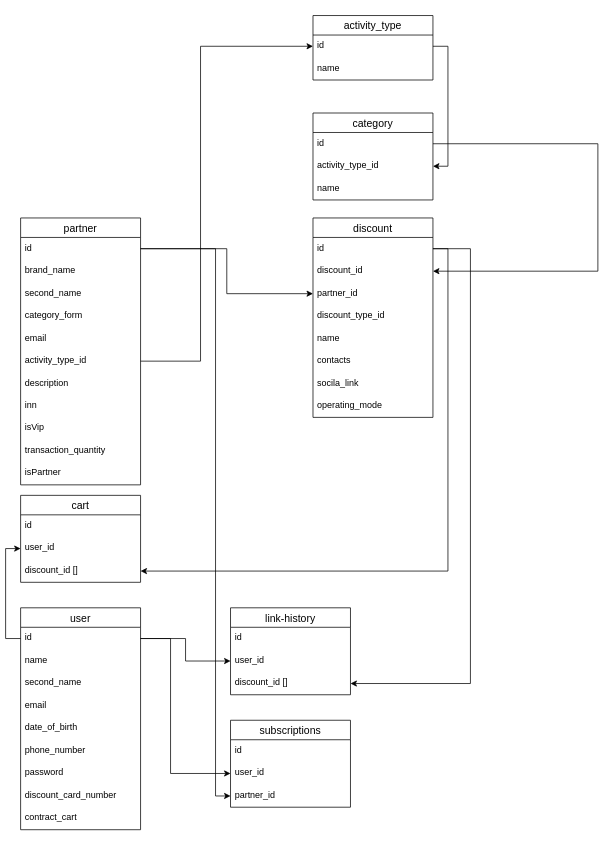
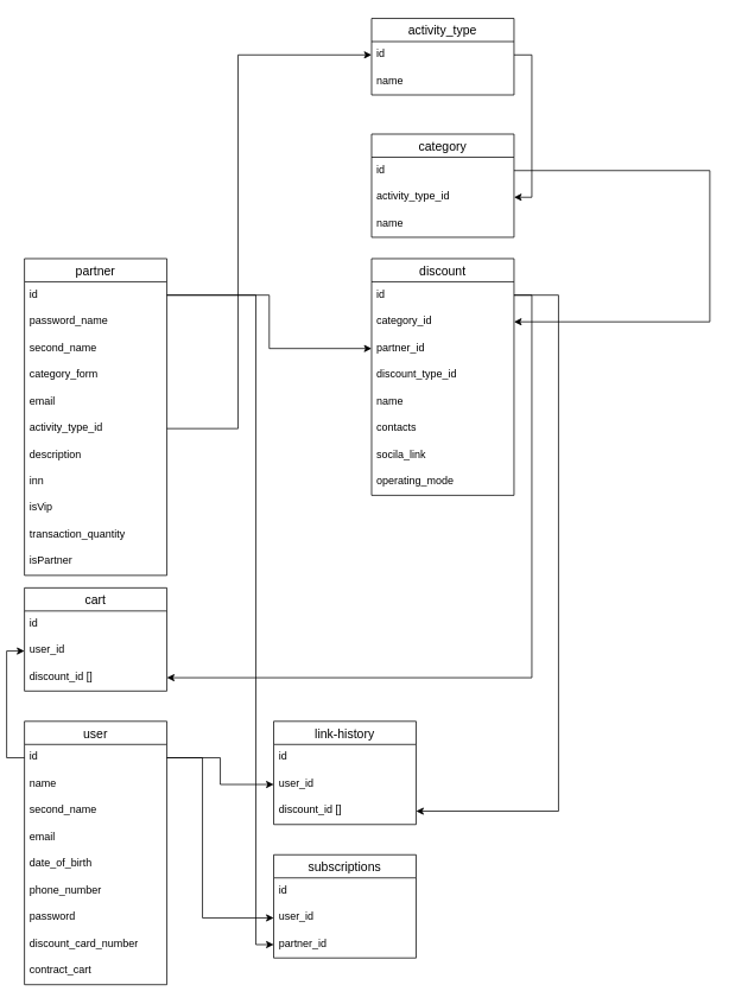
  <mxCell id="0" />
  <mxCell id="1" parent="0" />
  <mxCell id="2" value="user" style="swimlane;fontStyle=0;childLayout=stackLayout;horizontal=1;startSize=26;horizontalStack=0;resizeParent=1;resizeParentMax=0;resizeLast=0;collapsible=1;marginBottom=0;align=center;fontSize=14;" vertex="1" parent="1"><mxGeometry y="810" width="160" height="296" as="geometry" x="20" /></mxCell>
  <mxCell id="3" value="id" style="text;strokeColor=none;fillColor=none;spacingLeft=4;spacingRight=4;overflow=hidden;rotatable=0;points=[[0,0.5],[1,0.5]];portConstraint=eastwest;fontSize=12;" vertex="1" parent="2"><mxGeometry y="26" width="160" height="30" as="geometry" /></mxCell>
  <mxCell id="4" value="name" style="text;strokeColor=none;fillColor=none;spacingLeft=4;spacingRight=4;overflow=hidden;rotatable=0;points=[[0,0.5],[1,0.5]];portConstraint=eastwest;fontSize=12;" vertex="1" parent="2"><mxGeometry y="56" width="160" height="30" as="geometry" /></mxCell>
  <mxCell id="5" value="second_name" style="text;strokeColor=none;fillColor=none;spacingLeft=4;spacingRight=4;overflow=hidden;rotatable=0;points=[[0,0.5],[1,0.5]];portConstraint=eastwest;fontSize=12;" vertex="1" parent="2"><mxGeometry y="86" width="160" height="30" as="geometry" /></mxCell>
  <mxCell id="6" value="email" style="text;strokeColor=none;fillColor=none;spacingLeft=4;spacingRight=4;overflow=hidden;rotatable=0;points=[[0,0.5],[1,0.5]];portConstraint=eastwest;fontSize=12;" vertex="1" parent="2"><mxGeometry y="116" width="160" height="30" as="geometry" /></mxCell>
  <mxCell id="7" value="date_of_birth" style="text;strokeColor=none;fillColor=none;spacingLeft=4;spacingRight=4;overflow=hidden;rotatable=0;points=[[0,0.5],[1,0.5]];portConstraint=eastwest;fontSize=12;" vertex="1" parent="2"><mxGeometry y="146" width="160" height="30" as="geometry" /></mxCell>
  <mxCell id="8" value="phone_number" style="text;strokeColor=none;fillColor=none;spacingLeft=4;spacingRight=4;overflow=hidden;rotatable=0;points=[[0,0.5],[1,0.5]];portConstraint=eastwest;fontSize=12;" vertex="1" parent="2"><mxGeometry y="176" width="160" height="30" as="geometry" /></mxCell>
  <mxCell id="9" value="password" style="text;strokeColor=none;fillColor=none;spacingLeft=4;spacingRight=4;overflow=hidden;rotatable=0;points=[[0,0.5],[1,0.5]];portConstraint=eastwest;fontSize=12;" vertex="1" parent="2"><mxGeometry y="206" width="160" height="30" as="geometry" /></mxCell>
  <mxCell id="10" value="discount_card_number" style="text;strokeColor=none;fillColor=none;spacingLeft=4;spacingRight=4;overflow=hidden;rotatable=0;points=[[0,0.5],[1,0.5]];portConstraint=eastwest;fontSize=12;" vertex="1" parent="2"><mxGeometry y="236" width="160" height="30" as="geometry" /></mxCell>
  <mxCell id="11" value="contract_cart" style="text;strokeColor=none;fillColor=none;spacingLeft=4;spacingRight=4;overflow=hidden;rotatable=0;points=[[0,0.5],[1,0.5]];portConstraint=eastwest;fontSize=12;" vertex="1" parent="2"><mxGeometry y="266" width="160" height="30" as="geometry" /></mxCell>
  <mxCell id="12" value="partner" style="swimlane;fontStyle=0;childLayout=stackLayout;horizontal=1;startSize=26;horizontalStack=0;resizeParent=1;resizeParentMax=0;resizeLast=0;collapsible=1;marginBottom=0;align=center;fontSize=14;" vertex="1" parent="1"><mxGeometry y="290" width="160" height="356" as="geometry" x="20" /></mxCell>
  <mxCell id="13" value="id" style="text;strokeColor=none;fillColor=none;spacingLeft=4;spacingRight=4;overflow=hidden;rotatable=0;points=[[0,0.5],[1,0.5]];portConstraint=eastwest;fontSize=12;" vertex="1" parent="12"><mxGeometry y="26" width="160" height="30" as="geometry" /></mxCell>
- <mxCell id="14" value="brand_name" style="text;strokeColor=none;fillColor=none;spacingLeft=4;spacingRight=4;overflow=hidden;rotatable=0;points=[[0,0.5],[1,0.5]];portConstraint=eastwest;fontSize=12;" vertex="1" parent="12"><mxGeometry y="56" width="160" height="30" as="geometry" /></mxCell>
+ <mxCell id="14" value="password_name" style="text;strokeColor=none;fillColor=none;spacingLeft=4;spacingRight=4;overflow=hidden;rotatable=0;points=[[0,0.5],[1,0.5]];portConstraint=eastwest;fontSize=12;" vertex="1" parent="12"><mxGeometry y="56" width="160" height="30" as="geometry" /></mxCell>
  <mxCell id="15" value="second_name" style="text;strokeColor=none;fillColor=none;spacingLeft=4;spacingRight=4;overflow=hidden;rotatable=0;points=[[0,0.5],[1,0.5]];portConstraint=eastwest;fontSize=12;" vertex="1" parent="12"><mxGeometry y="86" width="160" height="30" as="geometry" /></mxCell>
  <mxCell id="16" value="category_form" style="text;strokeColor=none;fillColor=none;spacingLeft=4;spacingRight=4;overflow=hidden;rotatable=0;points=[[0,0.5],[1,0.5]];portConstraint=eastwest;fontSize=12;" vertex="1" parent="12"><mxGeometry y="116" width="160" height="30" as="geometry" /></mxCell>
  <mxCell id="17" value="email" style="text;strokeColor=none;fillColor=none;spacingLeft=4;spacingRight=4;overflow=hidden;rotatable=0;points=[[0,0.5],[1,0.5]];portConstraint=eastwest;fontSize=12;" vertex="1" parent="12"><mxGeometry y="146" width="160" height="30" as="geometry" /></mxCell>
  <mxCell id="18" value="activity_type_id" style="text;strokeColor=none;fillColor=none;spacingLeft=4;spacingRight=4;overflow=hidden;rotatable=0;points=[[0,0.5],[1,0.5]];portConstraint=eastwest;fontSize=12;" vertex="1" parent="12"><mxGeometry y="176" width="160" height="30" as="geometry" /></mxCell>
  <mxCell id="19" value="description" style="text;strokeColor=none;fillColor=none;spacingLeft=4;spacingRight=4;overflow=hidden;rotatable=0;points=[[0,0.5],[1,0.5]];portConstraint=eastwest;fontSize=12;" vertex="1" parent="12"><mxGeometry y="206" width="160" height="30" as="geometry" /></mxCell>
  <mxCell id="20" value="inn" style="text;strokeColor=none;fillColor=none;spacingLeft=4;spacingRight=4;overflow=hidden;rotatable=0;points=[[0,0.5],[1,0.5]];portConstraint=eastwest;fontSize=12;" vertex="1" parent="12"><mxGeometry y="236" width="160" height="30" as="geometry" /></mxCell>
  <mxCell id="21" value="isVip" style="text;strokeColor=none;fillColor=none;spacingLeft=4;spacingRight=4;overflow=hidden;rotatable=0;points=[[0,0.5],[1,0.5]];portConstraint=eastwest;fontSize=12;" vertex="1" parent="12"><mxGeometry y="266" width="160" height="30" as="geometry" /></mxCell>
  <mxCell id="22" value="transaction_quantity" style="text;strokeColor=none;fillColor=none;spacingLeft=4;spacingRight=4;overflow=hidden;rotatable=0;points=[[0,0.5],[1,0.5]];portConstraint=eastwest;fontSize=12;" vertex="1" parent="12"><mxGeometry y="296" width="160" height="30" as="geometry" /></mxCell>
  <mxCell id="23" value="isPartner" style="text;strokeColor=none;fillColor=none;spacingLeft=4;spacingRight=4;overflow=hidden;rotatable=0;points=[[0,0.5],[1,0.5]];portConstraint=eastwest;fontSize=12;" vertex="1" parent="12"><mxGeometry y="326" width="160" height="30" as="geometry" /></mxCell>
  <mxCell id="24" value="activity_type" style="swimlane;fontStyle=0;childLayout=stackLayout;horizontal=1;startSize=26;horizontalStack=0;resizeParent=1;resizeParentMax=0;resizeLast=0;collapsible=1;marginBottom=0;align=center;fontSize=14;" vertex="1" parent="1"><mxGeometry x="410" y="20" width="160" height="86" as="geometry" /></mxCell>
  <mxCell id="25" value="id" style="text;strokeColor=none;fillColor=none;spacingLeft=4;spacingRight=4;overflow=hidden;rotatable=0;points=[[0,0.5],[1,0.5]];portConstraint=eastwest;fontSize=12;" vertex="1" parent="24"><mxGeometry y="26" width="160" height="30" as="geometry" /></mxCell>
  <mxCell id="26" value="name" style="text;strokeColor=none;fillColor=none;spacingLeft=4;spacingRight=4;overflow=hidden;rotatable=0;points=[[0,0.5],[1,0.5]];portConstraint=eastwest;fontSize=12;" vertex="1" parent="24"><mxGeometry y="56" width="160" height="30" as="geometry" /></mxCell>
  <mxCell id="27" style="edgeStyle=orthogonalEdgeStyle;rounded=0;orthogonalLoop=1;jettySize=auto;html=1;exitX=1;exitY=0.5;exitDx=0;exitDy=0;entryX=0;entryY=0.5;entryDx=0;entryDy=0;" edge="1" parent="1" source="18" target="25"><mxGeometry relative="1" as="geometry"><mxPoint x="500" y="80" as="targetPoint" /><Array as="points"><mxPoint x="260" y="481" /><mxPoint x="260" y="61" /></Array></mxGeometry></mxCell>
  <mxCell id="28" value="category" style="swimlane;fontStyle=0;childLayout=stackLayout;horizontal=1;startSize=26;horizontalStack=0;resizeParent=1;resizeParentMax=0;resizeLast=0;collapsible=1;marginBottom=0;align=center;fontSize=14;" vertex="1" parent="1"><mxGeometry x="410" y="150" width="160" height="116" as="geometry" /></mxCell>
  <mxCell id="29" value="id" style="text;strokeColor=none;fillColor=none;spacingLeft=4;spacingRight=4;overflow=hidden;rotatable=0;points=[[0,0.5],[1,0.5]];portConstraint=eastwest;fontSize=12;" vertex="1" parent="28"><mxGeometry y="26" width="160" height="30" as="geometry" /></mxCell>
  <mxCell id="30" value="activity_type_id" style="text;strokeColor=none;fillColor=none;spacingLeft=4;spacingRight=4;overflow=hidden;rotatable=0;points=[[0,0.5],[1,0.5]];portConstraint=eastwest;fontSize=12;" vertex="1" parent="28"><mxGeometry y="56" width="160" height="30" as="geometry" /></mxCell>
  <mxCell id="31" value="name" style="text;strokeColor=none;fillColor=none;spacingLeft=4;spacingRight=4;overflow=hidden;rotatable=0;points=[[0,0.5],[1,0.5]];portConstraint=eastwest;fontSize=12;" vertex="1" parent="28"><mxGeometry y="86" width="160" height="30" as="geometry" /></mxCell>
  <mxCell id="32" value="discount" style="swimlane;fontStyle=0;childLayout=stackLayout;horizontal=1;startSize=26;horizontalStack=0;resizeParent=1;resizeParentMax=0;resizeLast=0;collapsible=1;marginBottom=0;align=center;fontSize=14;" vertex="1" parent="1"><mxGeometry x="410" y="290" width="160" height="266" as="geometry" /></mxCell>
  <mxCell id="33" value="id" style="text;strokeColor=none;fillColor=none;spacingLeft=4;spacingRight=4;overflow=hidden;rotatable=0;points=[[0,0.5],[1,0.5]];portConstraint=eastwest;fontSize=12;" vertex="1" parent="32"><mxGeometry y="26" width="160" height="30" as="geometry" /></mxCell>
- <mxCell id="34" value="discount_id" style="text;strokeColor=none;fillColor=none;spacingLeft=4;spacingRight=4;overflow=hidden;rotatable=0;points=[[0,0.5],[1,0.5]];portConstraint=eastwest;fontSize=12;" vertex="1" parent="32"><mxGeometry y="56" width="160" height="30" as="geometry" /></mxCell>
+ <mxCell id="34" value="category_id" style="text;strokeColor=none;fillColor=none;spacingLeft=4;spacingRight=4;overflow=hidden;rotatable=0;points=[[0,0.5],[1,0.5]];portConstraint=eastwest;fontSize=12;" vertex="1" parent="32"><mxGeometry y="56" width="160" height="30" as="geometry" /></mxCell>
  <mxCell id="35" value="partner_id" style="text;strokeColor=none;fillColor=none;spacingLeft=4;spacingRight=4;overflow=hidden;rotatable=0;points=[[0,0.5],[1,0.5]];portConstraint=eastwest;fontSize=12;" vertex="1" parent="32"><mxGeometry y="86" width="160" height="30" as="geometry" /></mxCell>
  <mxCell id="36" value="discount_type_id" style="text;strokeColor=none;fillColor=none;spacingLeft=4;spacingRight=4;overflow=hidden;rotatable=0;points=[[0,0.5],[1,0.5]];portConstraint=eastwest;fontSize=12;" vertex="1" parent="32"><mxGeometry y="116" width="160" height="30" as="geometry" /></mxCell>
  <mxCell id="37" value="name" style="text;strokeColor=none;fillColor=none;spacingLeft=4;spacingRight=4;overflow=hidden;rotatable=0;points=[[0,0.5],[1,0.5]];portConstraint=eastwest;fontSize=12;" vertex="1" parent="32"><mxGeometry y="146" width="160" height="30" as="geometry" /></mxCell>
  <mxCell id="38" value="contacts" style="text;strokeColor=none;fillColor=none;spacingLeft=4;spacingRight=4;overflow=hidden;rotatable=0;points=[[0,0.5],[1,0.5]];portConstraint=eastwest;fontSize=12;" vertex="1" parent="32"><mxGeometry y="176" width="160" height="30" as="geometry" /></mxCell>
  <mxCell id="39" value="socila_link" style="text;strokeColor=none;fillColor=none;spacingLeft=4;spacingRight=4;overflow=hidden;rotatable=0;points=[[0,0.5],[1,0.5]];portConstraint=eastwest;fontSize=12;" vertex="1" parent="32"><mxGeometry y="206" width="160" height="30" as="geometry" /></mxCell>
  <mxCell id="40" value="operating_mode" style="text;strokeColor=none;fillColor=none;spacingLeft=4;spacingRight=4;overflow=hidden;rotatable=0;points=[[0,0.5],[1,0.5]];portConstraint=eastwest;fontSize=12;" vertex="1" parent="32"><mxGeometry y="236" width="160" height="30" as="geometry" /></mxCell>
  <mxCell id="41" style="edgeStyle=orthogonalEdgeStyle;rounded=0;orthogonalLoop=1;jettySize=auto;html=1;exitX=1;exitY=0.5;exitDx=0;exitDy=0;entryX=1;entryY=0.5;entryDx=0;entryDy=0;" edge="1" parent="1" source="25" target="30"><mxGeometry relative="1" as="geometry" /></mxCell>
  <mxCell id="42" style="edgeStyle=orthogonalEdgeStyle;rounded=0;orthogonalLoop=1;jettySize=auto;html=1;exitX=1;exitY=0.5;exitDx=0;exitDy=0;entryX=1;entryY=0.5;entryDx=0;entryDy=0;" edge="1" parent="1" source="29" target="34"><mxGeometry relative="1" as="geometry"><Array as="points"><mxPoint x="790" y="191" /><mxPoint x="790" y="361" /></Array></mxGeometry></mxCell>
  <mxCell id="43" value="cart" style="swimlane;fontStyle=0;childLayout=stackLayout;horizontal=1;startSize=26;horizontalStack=0;resizeParent=1;resizeParentMax=0;resizeLast=0;collapsible=1;marginBottom=0;align=center;fontSize=14;" vertex="1" parent="1"><mxGeometry y="660" width="160" height="116" as="geometry" x="20" /></mxCell>
  <mxCell id="44" value="id" style="text;strokeColor=none;fillColor=none;spacingLeft=4;spacingRight=4;overflow=hidden;rotatable=0;points=[[0,0.5],[1,0.5]];portConstraint=eastwest;fontSize=12;" vertex="1" parent="43"><mxGeometry y="26" width="160" height="30" as="geometry" /></mxCell>
  <mxCell id="45" value="user_id" style="text;strokeColor=none;fillColor=none;spacingLeft=4;spacingRight=4;overflow=hidden;rotatable=0;points=[[0,0.5],[1,0.5]];portConstraint=eastwest;fontSize=12;" vertex="1" parent="43"><mxGeometry y="56" width="160" height="30" as="geometry" /></mxCell>
  <mxCell id="46" value="discount_id []" style="text;strokeColor=none;fillColor=none;spacingLeft=4;spacingRight=4;overflow=hidden;rotatable=0;points=[[0,0.5],[1,0.5]];portConstraint=eastwest;fontSize=12;" vertex="1" parent="43"><mxGeometry y="86" width="160" height="30" as="geometry" /></mxCell>
  <mxCell id="47" style="edgeStyle=orthogonalEdgeStyle;rounded=0;orthogonalLoop=1;jettySize=auto;html=1;exitX=0;exitY=0.5;exitDx=0;exitDy=0;entryX=0;entryY=0.5;entryDx=0;entryDy=0;" edge="1" parent="1" source="3" target="45"><mxGeometry relative="1" as="geometry" /></mxCell>
  <mxCell id="48" style="edgeStyle=orthogonalEdgeStyle;rounded=0;orthogonalLoop=1;jettySize=auto;html=1;exitX=1;exitY=0.5;exitDx=0;exitDy=0;entryX=1;entryY=0.5;entryDx=0;entryDy=0;" edge="1" parent="1" source="33" target="46"><mxGeometry relative="1" as="geometry" /></mxCell>
  <mxCell id="49" style="edgeStyle=orthogonalEdgeStyle;rounded=0;orthogonalLoop=1;jettySize=auto;html=1;exitX=1;exitY=0.5;exitDx=0;exitDy=0;entryX=0;entryY=0.5;entryDx=0;entryDy=0;" edge="1" parent="1" source="13" target="35"><mxGeometry relative="1" as="geometry" /></mxCell>
  <mxCell id="50" value="link-history" style="swimlane;fontStyle=0;childLayout=stackLayout;horizontal=1;startSize=26;horizontalStack=0;resizeParent=1;resizeParentMax=0;resizeLast=0;collapsible=1;marginBottom=0;align=center;fontSize=14;" vertex="1" parent="1"><mxGeometry x="300" y="810" width="160" height="116" as="geometry" /></mxCell>
  <mxCell id="51" value="id" style="text;strokeColor=none;fillColor=none;spacingLeft=4;spacingRight=4;overflow=hidden;rotatable=0;points=[[0,0.5],[1,0.5]];portConstraint=eastwest;fontSize=12;" vertex="1" parent="50"><mxGeometry y="26" width="160" height="30" as="geometry" /></mxCell>
  <mxCell id="52" value="user_id" style="text;strokeColor=none;fillColor=none;spacingLeft=4;spacingRight=4;overflow=hidden;rotatable=0;points=[[0,0.5],[1,0.5]];portConstraint=eastwest;fontSize=12;" vertex="1" parent="50"><mxGeometry y="56" width="160" height="30" as="geometry" /></mxCell>
  <mxCell id="53" value="discount_id []" style="text;strokeColor=none;fillColor=none;spacingLeft=4;spacingRight=4;overflow=hidden;rotatable=0;points=[[0,0.5],[1,0.5]];portConstraint=eastwest;fontSize=12;" vertex="1" parent="50"><mxGeometry y="86" width="160" height="30" as="geometry" /></mxCell>
  <mxCell id="54" style="edgeStyle=orthogonalEdgeStyle;rounded=0;orthogonalLoop=1;jettySize=auto;html=1;exitX=1;exitY=0.5;exitDx=0;exitDy=0;entryX=0;entryY=0.5;entryDx=0;entryDy=0;" edge="1" parent="1" source="3" target="52"><mxGeometry relative="1" as="geometry" /></mxCell>
  <mxCell id="55" value="subscriptions" style="swimlane;fontStyle=0;childLayout=stackLayout;horizontal=1;startSize=26;horizontalStack=0;resizeParent=1;resizeParentMax=0;resizeLast=0;collapsible=1;marginBottom=0;align=center;fontSize=14;" vertex="1" parent="1"><mxGeometry x="300" y="960" width="160" height="116" as="geometry" /></mxCell>
  <mxCell id="56" value="id" style="text;strokeColor=none;fillColor=none;spacingLeft=4;spacingRight=4;overflow=hidden;rotatable=0;points=[[0,0.5],[1,0.5]];portConstraint=eastwest;fontSize=12;" vertex="1" parent="55"><mxGeometry y="26" width="160" height="30" as="geometry" /></mxCell>
  <mxCell id="57" value="user_id" style="text;strokeColor=none;fillColor=none;spacingLeft=4;spacingRight=4;overflow=hidden;rotatable=0;points=[[0,0.5],[1,0.5]];portConstraint=eastwest;fontSize=12;" vertex="1" parent="55"><mxGeometry y="56" width="160" height="30" as="geometry" /></mxCell>
  <mxCell id="58" value="partner_id" style="text;strokeColor=none;fillColor=none;spacingLeft=4;spacingRight=4;overflow=hidden;rotatable=0;points=[[0,0.5],[1,0.5]];portConstraint=eastwest;fontSize=12;" vertex="1" parent="55"><mxGeometry y="86" width="160" height="30" as="geometry" /></mxCell>
  <mxCell id="59" style="edgeStyle=orthogonalEdgeStyle;rounded=0;orthogonalLoop=1;jettySize=auto;html=1;exitX=1;exitY=0.5;exitDx=0;exitDy=0;entryX=0;entryY=0.5;entryDx=0;entryDy=0;" edge="1" parent="1" source="3" target="57"><mxGeometry relative="1" as="geometry"><Array as="points"><mxPoint x="220" y="851" /><mxPoint x="220" y="1031" /></Array></mxGeometry></mxCell>
  <mxCell id="60" style="edgeStyle=orthogonalEdgeStyle;rounded=0;orthogonalLoop=1;jettySize=auto;html=1;exitX=1;exitY=0.5;exitDx=0;exitDy=0;entryX=0;entryY=0.5;entryDx=0;entryDy=0;" edge="1" parent="1" source="13" target="58"><mxGeometry relative="1" as="geometry"><Array as="points"><mxPoint x="280" y="331" /><mxPoint x="280" y="1061" /></Array></mxGeometry></mxCell>
  <mxCell id="61" style="edgeStyle=orthogonalEdgeStyle;rounded=0;orthogonalLoop=1;jettySize=auto;html=1;exitX=1;exitY=0.5;exitDx=0;exitDy=0;" edge="1" parent="1" source="33" target="53"><mxGeometry relative="1" as="geometry"><Array as="points"><mxPoint x="620" y="331" /><mxPoint x="620" y="911" /></Array></mxGeometry></mxCell>
